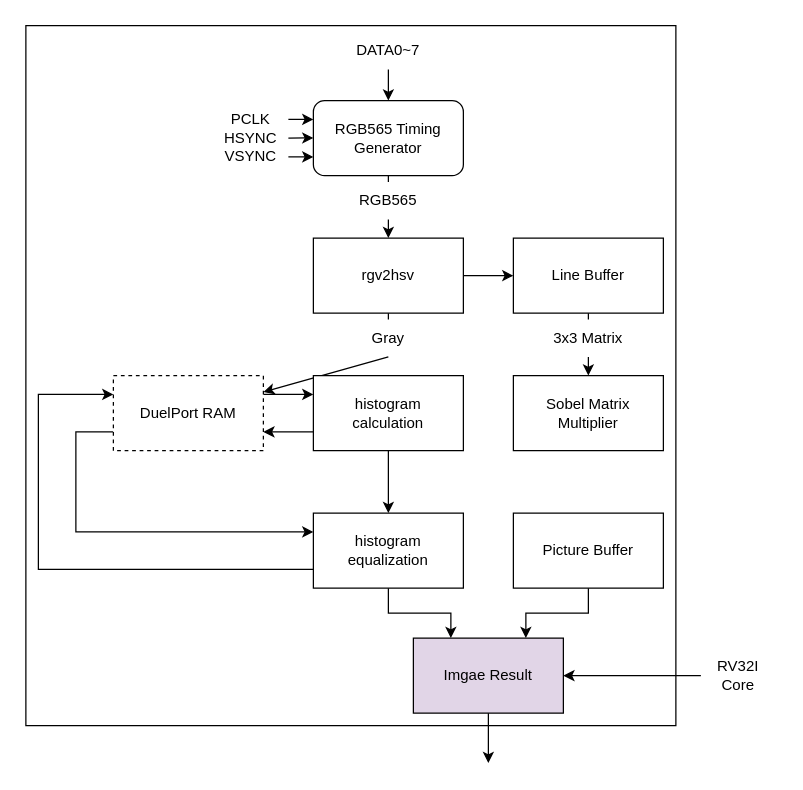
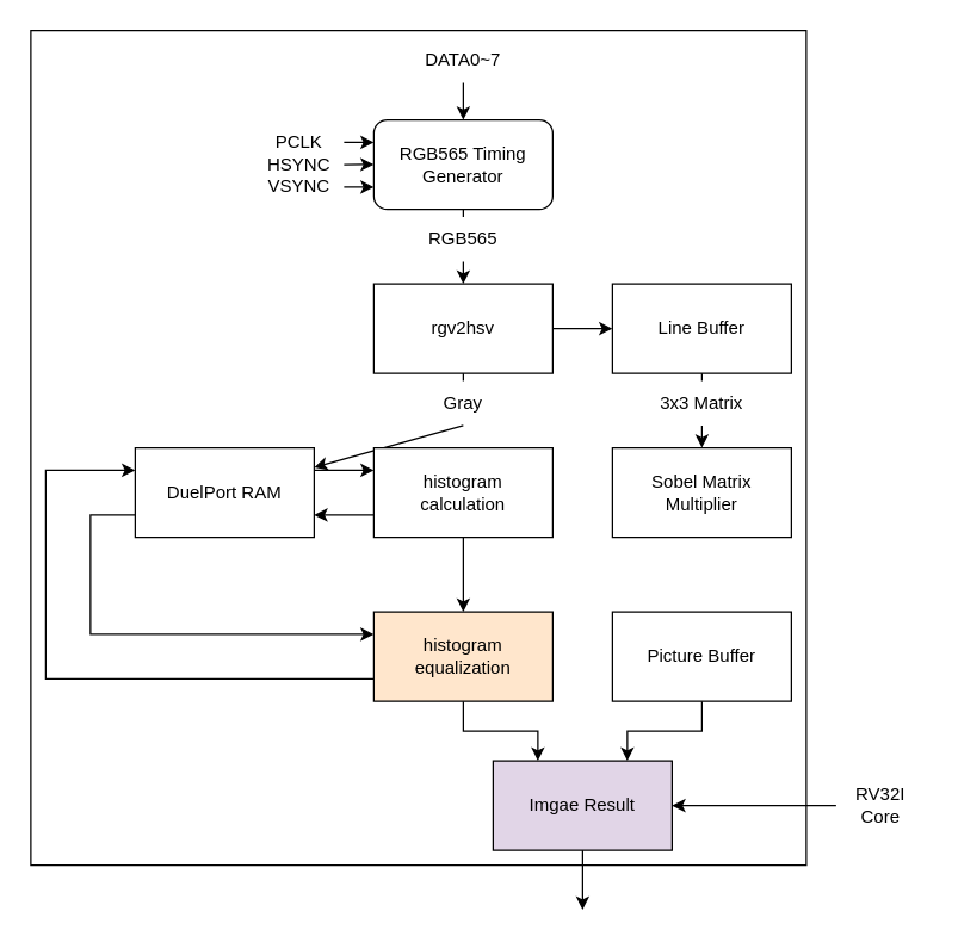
  <mxCell id="0" />
  <mxCell id="1" parent="0" />
  <mxCell id="2" value="" style="rounded=0;whiteSpace=wrap;html=1;" parent="1" vertex="1"><mxGeometry x="20" y="20" width="520" height="560" as="geometry" /></mxCell>
  <mxCell id="3" style="edgeStyle=none;html=1;exitX=0.5;exitY=1;exitDx=0;exitDy=0;startArrow=none;" parent="1" source="28" target="11" edge="1"><mxGeometry relative="1" as="geometry" /></mxCell>
  <mxCell id="4" value="" style="edgeStyle=none;rounded=0;html=1;" parent="1" source="5" target="31" edge="1"><mxGeometry relative="1" as="geometry" /></mxCell>
  <mxCell id="5" value="rgv2hsv" style="rounded=0;whiteSpace=wrap;html=1;" parent="1" vertex="1"><mxGeometry x="250" y="190" width="120" height="60" as="geometry" /></mxCell>
  <mxCell id="6" style="edgeStyle=none;html=1;exitX=0;exitY=0.75;exitDx=0;exitDy=0;entryX=1;entryY=0.75;entryDx=0;entryDy=0;" parent="1" source="8" target="11" edge="1"><mxGeometry relative="1" as="geometry" /></mxCell>
  <mxCell id="7" style="edgeStyle=none;rounded=0;html=1;exitX=0.5;exitY=1;exitDx=0;exitDy=0;entryX=0.5;entryY=0;entryDx=0;entryDy=0;" parent="1" source="8" target="14" edge="1"><mxGeometry relative="1" as="geometry" /></mxCell>
  <mxCell id="8" value="histogram&lt;br&gt;calculation" style="rounded=0;whiteSpace=wrap;html=1;" parent="1" vertex="1"><mxGeometry x="250" y="300" width="120" height="60" as="geometry" /></mxCell>
  <mxCell id="9" style="edgeStyle=none;html=1;exitX=1;exitY=0.25;exitDx=0;exitDy=0;entryX=0;entryY=0.25;entryDx=0;entryDy=0;" parent="1" source="11" target="8" edge="1"><mxGeometry relative="1" as="geometry" /></mxCell>
  <mxCell id="10" style="edgeStyle=none;html=1;exitX=0;exitY=0.75;exitDx=0;exitDy=0;entryX=0;entryY=0.25;entryDx=0;entryDy=0;rounded=0;" parent="1" source="11" target="14" edge="1"><mxGeometry relative="1" as="geometry"><Array as="points"><mxPoint x="60" y="345" /><mxPoint x="60" y="425" /></Array></mxGeometry></mxCell>
- <mxCell id="11" value="DuelPort RAM" style="rounded=0;whiteSpace=wrap;html=1;dashed=1;" parent="1" vertex="1"><mxGeometry x="90" y="300" width="120" height="60" as="geometry" /></mxCell>
+ <mxCell id="11" value="DuelPort RAM" style="rounded=0;whiteSpace=wrap;html=1;" parent="1" vertex="1"><mxGeometry x="90" y="300" width="120" height="60" as="geometry" /></mxCell>
  <mxCell id="12" style="edgeStyle=none;rounded=0;html=1;exitX=0;exitY=0.75;exitDx=0;exitDy=0;entryX=0;entryY=0.25;entryDx=0;entryDy=0;" parent="1" source="14" target="11" edge="1"><mxGeometry relative="1" as="geometry"><Array as="points"><mxPoint x="30" y="455" /><mxPoint x="30" y="315" /></Array></mxGeometry></mxCell>
  <mxCell id="13" style="edgeStyle=none;html=1;exitX=0.5;exitY=1;exitDx=0;exitDy=0;entryX=0.25;entryY=0;entryDx=0;entryDy=0;rounded=0;" edge="1" parent="1" source="14" target="36"><mxGeometry relative="1" as="geometry"><Array as="points"><mxPoint x="310" y="490" /><mxPoint x="360" y="490" /></Array></mxGeometry></mxCell>
- <mxCell id="14" value="histogram&lt;br&gt;equalization" style="rounded=0;whiteSpace=wrap;html=1;" parent="1" vertex="1"><mxGeometry x="250" y="410" width="120" height="60" as="geometry" /></mxCell>
+ <mxCell id="14" value="histogram&lt;br&gt;equalization" style="rounded=0;whiteSpace=wrap;html=1;fillColor=#ffe6cc;" parent="1" vertex="1"><mxGeometry x="250" y="410" width="120" height="60" as="geometry" /></mxCell>
  <mxCell id="15" value="Sobel Matrix&lt;br&gt;Multiplier" style="rounded=0;whiteSpace=wrap;html=1;" parent="1" vertex="1"><mxGeometry x="410" y="300" width="120" height="60" as="geometry" /></mxCell>
  <mxCell id="16" value="" style="edgeStyle=none;rounded=0;html=1;startArrow=none;" parent="1" source="20" target="5" edge="1"><mxGeometry relative="1" as="geometry" /></mxCell>
  <mxCell id="17" value="RGB565 Timing&lt;br&gt;Generator" style="rounded=1;whiteSpace=wrap;html=1;" parent="1" vertex="1"><mxGeometry x="250" y="80" width="120" height="60" as="geometry" /></mxCell>
  <mxCell id="18" value="" style="endArrow=classic;html=1;rounded=0;entryX=0.5;entryY=0;entryDx=0;entryDy=0;" parent="1" source="19" target="17" edge="1"><mxGeometry width="50" height="50" relative="1" as="geometry"><mxPoint x="310" y="40" as="sourcePoint" /><mxPoint x="370" y="-60" as="targetPoint" /></mxGeometry></mxCell>
  <mxCell id="19" value="DATA0~7" style="text;html=1;strokeColor=none;fillColor=none;align=center;verticalAlign=middle;whiteSpace=wrap;rounded=0;" parent="1" vertex="1"><mxGeometry x="280" y="25" width="60" height="30" as="geometry" /></mxCell>
  <mxCell id="20" value="RGB565" style="text;html=1;strokeColor=none;fillColor=none;align=center;verticalAlign=middle;whiteSpace=wrap;rounded=0;" parent="1" vertex="1"><mxGeometry x="280" y="145" width="60" height="30" as="geometry" /></mxCell>
  <mxCell id="21" value="" style="edgeStyle=none;rounded=0;html=1;endArrow=none;" parent="1" source="17" target="20" edge="1"><mxGeometry relative="1" as="geometry"><mxPoint x="310" y="140" as="sourcePoint" /><mxPoint x="310" y="190" as="targetPoint" /></mxGeometry></mxCell>
  <mxCell id="22" value="" style="endArrow=classic;html=1;rounded=0;entryX=0;entryY=0.25;entryDx=0;entryDy=0;" parent="1" source="25" target="17" edge="1"><mxGeometry width="50" height="50" relative="1" as="geometry"><mxPoint x="200" y="95" as="sourcePoint" /><mxPoint x="220" y="60" as="targetPoint" /></mxGeometry></mxCell>
  <mxCell id="23" value="" style="endArrow=classic;html=1;rounded=0;entryX=0;entryY=0.25;entryDx=0;entryDy=0;" parent="1" source="26" edge="1"><mxGeometry width="50" height="50" relative="1" as="geometry"><mxPoint x="200" y="109.86" as="sourcePoint" /><mxPoint x="250" y="109.86" as="targetPoint" /></mxGeometry></mxCell>
  <mxCell id="24" value="" style="endArrow=classic;html=1;rounded=0;entryX=0;entryY=0.75;entryDx=0;entryDy=0;" parent="1" source="27" target="17" edge="1"><mxGeometry width="50" height="50" relative="1" as="geometry"><mxPoint x="200" y="125" as="sourcePoint" /><mxPoint x="220" y="130" as="targetPoint" /></mxGeometry></mxCell>
  <mxCell id="25" value="PCLK" style="text;html=1;strokeColor=none;fillColor=none;align=center;verticalAlign=middle;whiteSpace=wrap;rounded=0;" parent="1" vertex="1"><mxGeometry x="170" y="80" width="60" height="30" as="geometry" /></mxCell>
  <mxCell id="26" value="HSYNC" style="text;html=1;strokeColor=none;fillColor=none;align=center;verticalAlign=middle;whiteSpace=wrap;rounded=0;" parent="1" vertex="1"><mxGeometry x="170" y="95" width="60" height="30" as="geometry" /></mxCell>
  <mxCell id="27" value="VSYNC" style="text;html=1;strokeColor=none;fillColor=none;align=center;verticalAlign=middle;whiteSpace=wrap;rounded=0;" parent="1" vertex="1"><mxGeometry x="170" y="110" width="60" height="30" as="geometry" /></mxCell>
  <mxCell id="28" value="Gray" style="text;html=1;strokeColor=none;fillColor=none;align=center;verticalAlign=middle;whiteSpace=wrap;rounded=0;" parent="1" vertex="1"><mxGeometry x="280" y="255" width="60" height="30" as="geometry" /></mxCell>
  <mxCell id="29" value="" style="edgeStyle=none;html=1;exitX=0.5;exitY=1;exitDx=0;exitDy=0;entryX=0.5;entryY=0;entryDx=0;entryDy=0;endArrow=none;" parent="1" source="5" target="28" edge="1"><mxGeometry relative="1" as="geometry"><mxPoint x="310" y="250" as="sourcePoint" /><mxPoint x="310" y="300" as="targetPoint" /></mxGeometry></mxCell>
  <mxCell id="30" value="" style="edgeStyle=none;rounded=0;html=1;startArrow=none;" parent="1" source="34" target="15" edge="1"><mxGeometry relative="1" as="geometry" /></mxCell>
  <mxCell id="31" value="Line Buffer" style="rounded=0;whiteSpace=wrap;html=1;" parent="1" vertex="1"><mxGeometry x="410" y="190" width="120" height="60" as="geometry" /></mxCell>
  <mxCell id="32" style="edgeStyle=none;html=1;exitX=0.5;exitY=1;exitDx=0;exitDy=0;entryX=0.75;entryY=0;entryDx=0;entryDy=0;rounded=0;" edge="1" parent="1" source="33" target="36"><mxGeometry relative="1" as="geometry"><Array as="points"><mxPoint x="470" y="490" /><mxPoint x="420" y="490" /></Array></mxGeometry></mxCell>
  <mxCell id="33" value="Picture Buffer" style="rounded=0;whiteSpace=wrap;html=1;" parent="1" vertex="1"><mxGeometry x="410" y="410" width="120" height="60" as="geometry" /></mxCell>
  <mxCell id="34" value="3x3 Matrix" style="text;html=1;strokeColor=none;fillColor=none;align=center;verticalAlign=middle;whiteSpace=wrap;rounded=0;" parent="1" vertex="1"><mxGeometry x="440" y="255" width="60" height="30" as="geometry" /></mxCell>
  <mxCell id="35" value="" style="edgeStyle=none;rounded=0;html=1;endArrow=none;" parent="1" source="31" target="34" edge="1"><mxGeometry relative="1" as="geometry"><mxPoint x="470" y="250" as="sourcePoint" /><mxPoint x="470" y="300" as="targetPoint" /></mxGeometry></mxCell>
  <mxCell id="36" value="Imgae Result" style="rounded=0;whiteSpace=wrap;html=1;fillColor=#e1d5e7;" vertex="1" parent="1"><mxGeometry x="330" y="510" width="120" height="60" as="geometry" /></mxCell>
  <mxCell id="37" value="" style="endArrow=classic;html=1;rounded=0;exitX=0.5;exitY=1;exitDx=0;exitDy=0;" edge="1" parent="1" source="36"><mxGeometry width="50" height="50" relative="1" as="geometry"><mxPoint x="350" y="680" as="sourcePoint" /><mxPoint x="390" y="610" as="targetPoint" /></mxGeometry></mxCell>
  <mxCell id="38" value="" style="endArrow=classic;html=1;rounded=0;entryX=1;entryY=0.5;entryDx=0;entryDy=0;" edge="1" parent="1" source="39" target="36"><mxGeometry width="50" height="50" relative="1" as="geometry"><mxPoint x="570" y="540" as="sourcePoint" /><mxPoint x="640" y="520" as="targetPoint" /></mxGeometry></mxCell>
  <mxCell id="39" value="RV32I Core" style="text;html=1;strokeColor=none;fillColor=none;align=center;verticalAlign=middle;whiteSpace=wrap;rounded=0;" vertex="1" parent="1"><mxGeometry x="560" y="525" width="60" height="30" as="geometry" /></mxCell>
